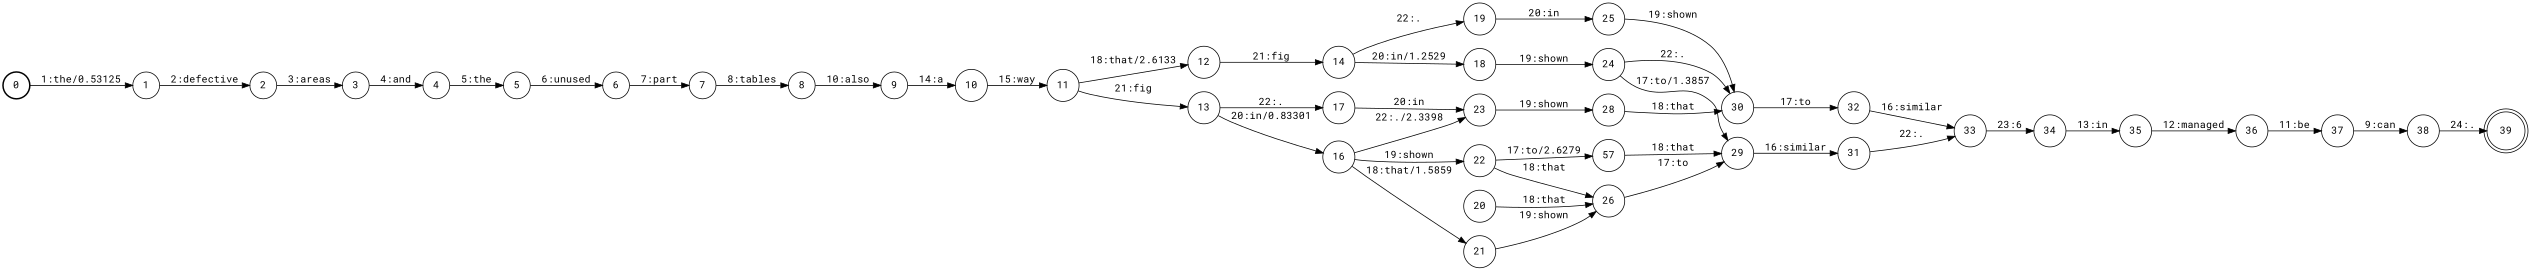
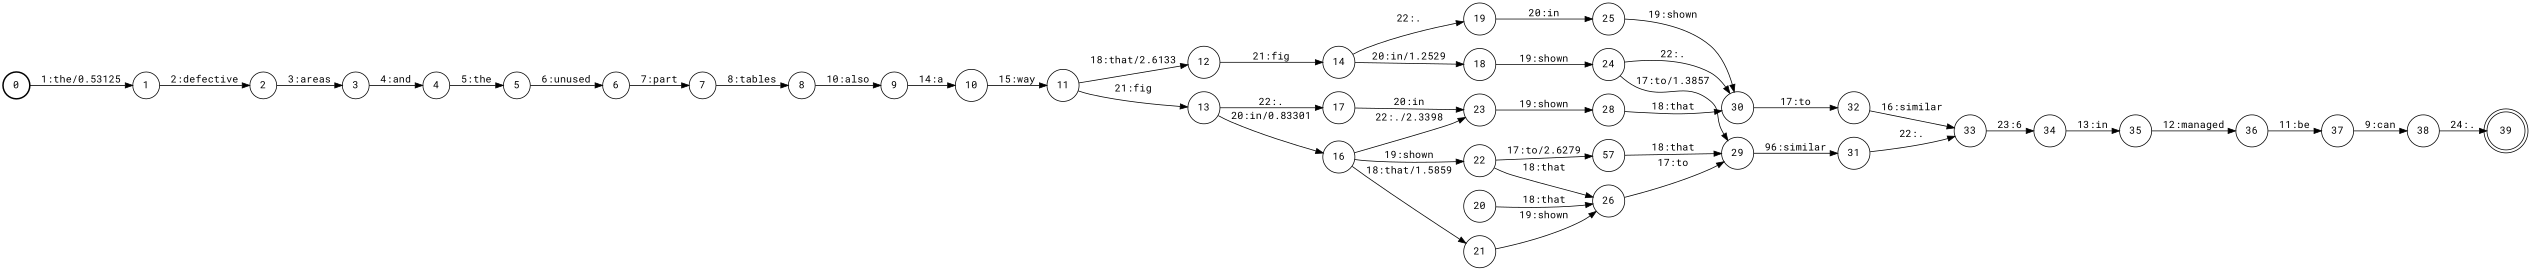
  digraph {
    fontname="Roboto Mono"
    nodesep=0.25
    rankdir=LR
    ranksep=0.4
    node [fontname="Roboto Mono" fontsize=14 shape=circle style=solid]
    edge [fontname="Roboto Mono" fontsize=14]
    n1 [label=0 style=bold]
    n2 [label=1]
    n3 [label=2]
    n4 [label=3]
    n5 [label=4]
    n6 [label=5]
    n7 [label=6]
    n8 [label=7]
    n9 [label=8]
    n10 [label=9]
    n11 [label=10]
    n12 [label=11]
    n13 [label=12]
    n14 [label=13]
    n15 [label=14]
    n16 [label=16]
    n17 [label=17]
    n18 [label=18]
    n19 [label=19]
    n20 [label=21]
    n21 [label=22]
    n22 [label=23]
    n23 [label=24]
    n24 [label=25]
    n25 [label=20]
    n26 [label=26]
    n27 [label=57]
    n28 [label=28]
    n29 [label=29]
    n30 [label=30]
    n31 [label=31]
    n32 [label=32]
    n33 [label=33]
    n34 [label=34]
    n35 [label=35]
    n36 [label=36]
    n37 [label=37]
    n38 [label=38]
    n39 [label=39 shape=doublecircle]
    n1 -> n2 [label="1:the/0.53125"]
    n2 -> n3 [label="2:defective"]
    n3 -> n4 [label="3:areas"]
    n4 -> n5 [label="4:and"]
    n5 -> n6 [label="5:the"]
    n6 -> n7 [label="6:unused"]
    n7 -> n8 [label="7:part"]
    n8 -> n9 [label="8:tables"]
    n9 -> n10 [label="10:also"]
    n10 -> n11 [label="14:a"]
    n11 -> n12 [label="15:way"]
    n12 -> n13 [label="18:that/2.6133"]
    n12 -> n14 [label="21:fig"]
    n13 -> n15 [label="21:fig"]
    n14 -> n16 [label="20:in/0.83301"]
    n14 -> n17 [label="22:."]
    n15 -> n18 [label="20:in/1.2529"]
    n15 -> n19 [label="22:."]
    n16 -> n20 [label="18:that/1.5859"]
    n16 -> n21 [label="19:shown"]
    n16 -> n22 [label="22:./2.3398"]
    n17 -> n22 [label="20:in"]
    n18 -> n23 [label="19:shown"]
    n19 -> n24 [label="20:in"]
    n20 -> n26 [label="19:shown"]
    n21 -> n26 [label="18:that"]
    n21 -> n27 [label="17:to/2.6279"]
    n22 -> n28 [label="19:shown"]
    n23 -> n29 [label="17:to/1.3857"]
    n23 -> n30 [label="22:."]
    n24 -> n30 [label="19:shown"]
    n25 -> n26 [label="18:that"]
    n26 -> n29 [label="17:to"]
    n27 -> n29 [label="18:that"]
    n28 -> n30 [label="18:that"]
-   n29 -> n31 [label="16:similar"]
+   n29 -> n31 [label="96:similar"]
    n30 -> n32 [label="17:to"]
    n31 -> n33 [label="22:."]
    n32 -> n33 [label="16:similar"]
    n33 -> n34 [label="23:6"]
    n34 -> n35 [label="13:in"]
    n35 -> n36 [label="12:managed"]
    n36 -> n37 [label="11:be"]
    n37 -> n38 [label="9:can"]
    n38 -> n39 [label="24:."]
  }
